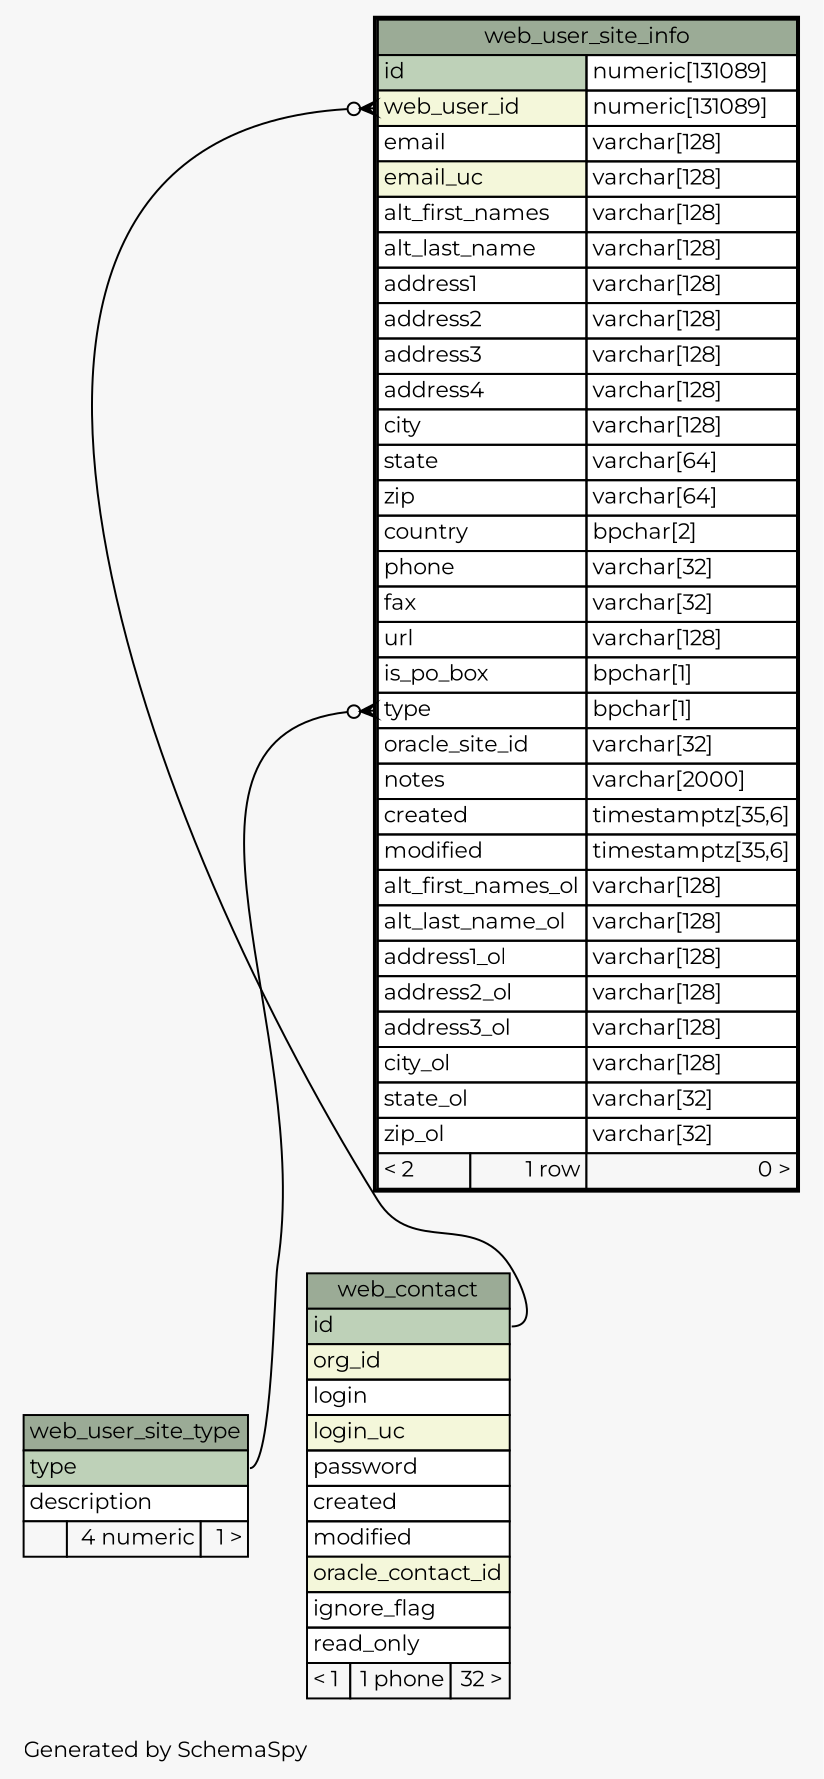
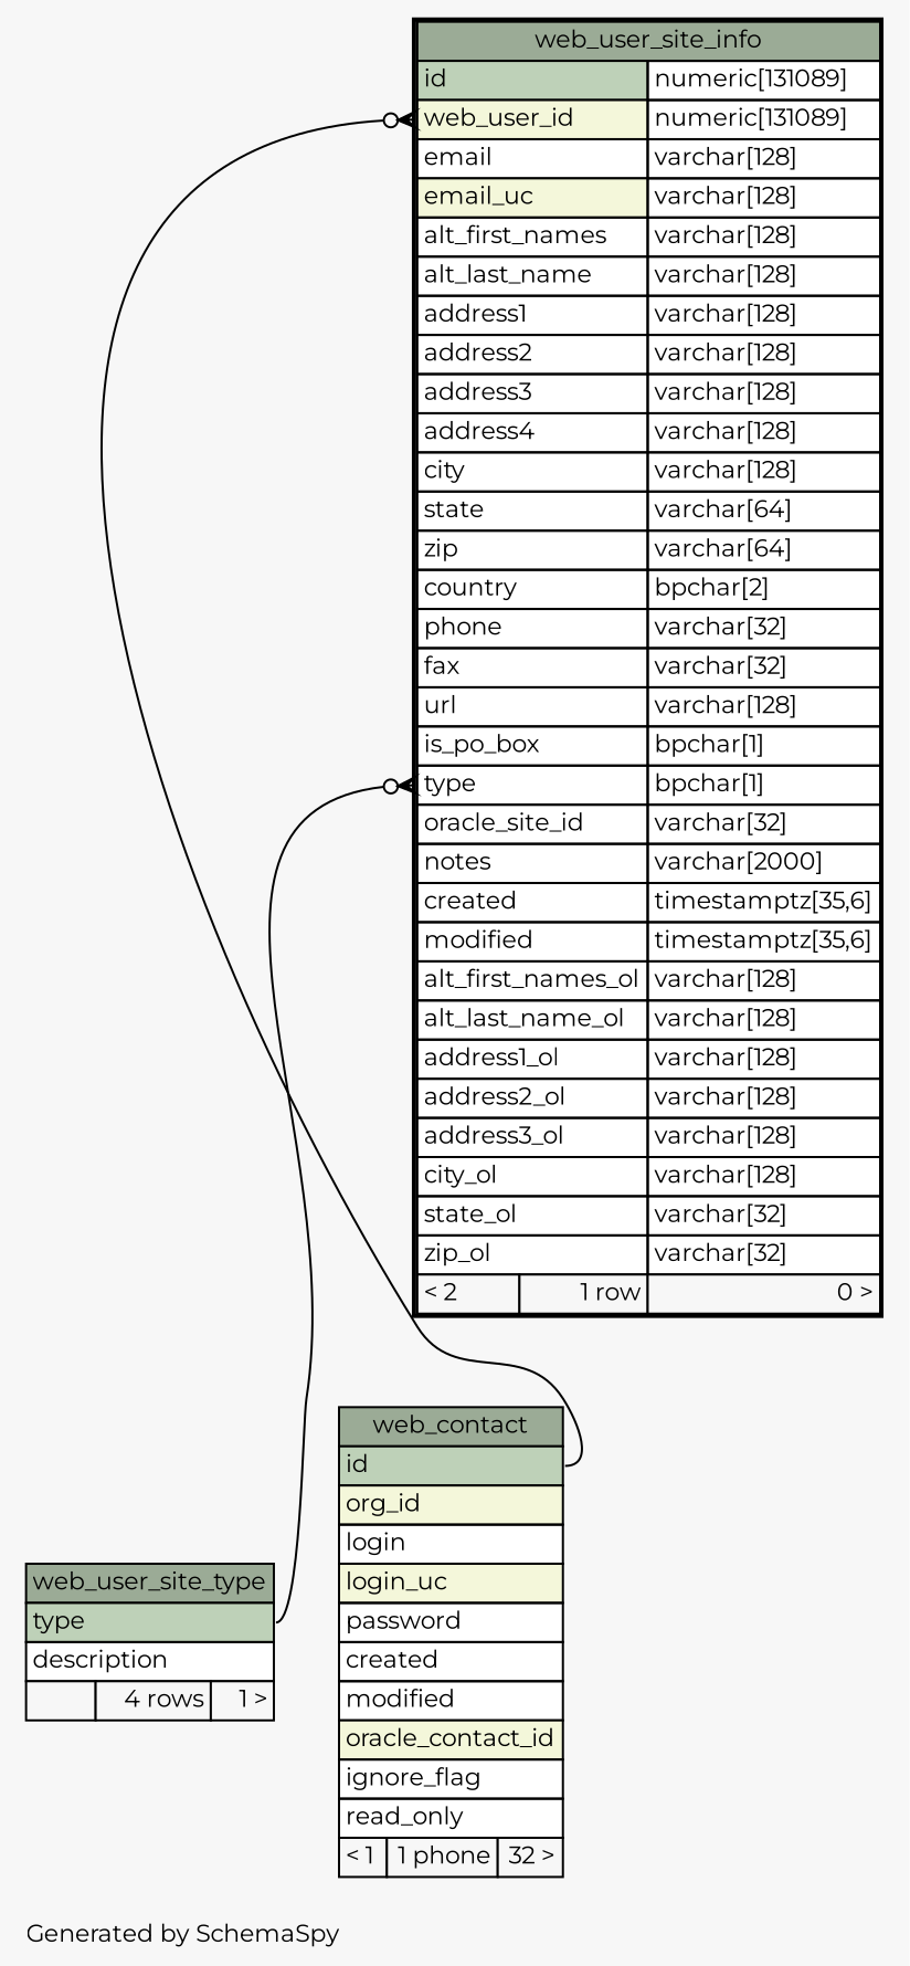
  digraph {
    bgcolor="#f7f7f7"
    fontname=Montserrat
    fontsize=11
    label="\nGenerated by SchemaSpy"
    labeljust=l
    nodesep=0.18
    rankdir=TB
    ranksep=0.46
    node [fontname=Montserrat fontsize=11 shape=plaintext]
    edge [arrowhead=none arrowsize=0.8 arrowtail=crowodot dir=back fontname=Montserrat]
    n1 [label=<     <TABLE BORDER="2" CELLBORDER="1" CELLSPACING="0" BGCOLOR="#ffffff">       <TR><TD COLSPAN="3" BGCOLOR="#9bab96" ALIGN="CENTER">web_user_site_info</TD></TR>       <TR><TD PORT="id" COLSPAN="2" BGCOLOR="#bed1b8" ALIGN="LEFT">id</TD><TD PORT="id.type" ALIGN="LEFT">numeric[131089]</TD></TR>       <TR><TD PORT="web_user_id" COLSPAN="2" BGCOLOR="#f4f7da" ALIGN="LEFT">web_user_id</TD><TD PORT="web_user_id.type" ALIGN="LEFT">numeric[131089]</TD></TR>       <TR><TD PORT="email" COLSPAN="2" ALIGN="LEFT">email</TD><TD PORT="email.type" ALIGN="LEFT">varchar[128]</TD></TR>       <TR><TD PORT="email_uc" COLSPAN="2" BGCOLOR="#f4f7da" ALIGN="LEFT">email_uc</TD><TD PORT="email_uc.type" ALIGN="LEFT">varchar[128]</TD></TR>       <TR><TD PORT="alt_first_names" COLSPAN="2" ALIGN="LEFT">alt_first_names</TD><TD PORT="alt_first_names.type" ALIGN="LEFT">varchar[128]</TD></TR>       <TR><TD PORT="alt_last_name" COLSPAN="2" ALIGN="LEFT">alt_last_name</TD><TD PORT="alt_last_name.type" ALIGN="LEFT">varchar[128]</TD></TR>       <TR><TD PORT="address1" COLSPAN="2" ALIGN="LEFT">address1</TD><TD PORT="address1.type" ALIGN="LEFT">varchar[128]</TD></TR>       <TR><TD PORT="address2" COLSPAN="2" ALIGN="LEFT">address2</TD><TD PORT="address2.type" ALIGN="LEFT">varchar[128]</TD></TR>       <TR><TD PORT="address3" COLSPAN="2" ALIGN="LEFT">address3</TD><TD PORT="address3.type" ALIGN="LEFT">varchar[128]</TD></TR>       <TR><TD PORT="address4" COLSPAN="2" ALIGN="LEFT">address4</TD><TD PORT="address4.type" ALIGN="LEFT">varchar[128]</TD></TR>       <TR><TD PORT="city" COLSPAN="2" ALIGN="LEFT">city</TD><TD PORT="city.type" ALIGN="LEFT">varchar[128]</TD></TR>       <TR><TD PORT="state" COLSPAN="2" ALIGN="LEFT">state</TD><TD PORT="state.type" ALIGN="LEFT">varchar[64]</TD></TR>       <TR><TD PORT="zip" COLSPAN="2" ALIGN="LEFT">zip</TD><TD PORT="zip.type" ALIGN="LEFT">varchar[64]</TD></TR>       <TR><TD PORT="country" COLSPAN="2" ALIGN="LEFT">country</TD><TD PORT="country.type" ALIGN="LEFT">bpchar[2]</TD></TR>       <TR><TD PORT="phone" COLSPAN="2" ALIGN="LEFT">phone</TD><TD PORT="phone.type" ALIGN="LEFT">varchar[32]</TD></TR>       <TR><TD PORT="fax" COLSPAN="2" ALIGN="LEFT">fax</TD><TD PORT="fax.type" ALIGN="LEFT">varchar[32]</TD></TR>       <TR><TD PORT="url" COLSPAN="2" ALIGN="LEFT">url</TD><TD PORT="url.type" ALIGN="LEFT">varchar[128]</TD></TR>       <TR><TD PORT="is_po_box" COLSPAN="2" ALIGN="LEFT">is_po_box</TD><TD PORT="is_po_box.type" ALIGN="LEFT">bpchar[1]</TD></TR>       <TR><TD PORT="type" COLSPAN="2" ALIGN="LEFT">type</TD><TD PORT="type.type" ALIGN="LEFT">bpchar[1]</TD></TR>       <TR><TD PORT="oracle_site_id" COLSPAN="2" ALIGN="LEFT">oracle_site_id</TD><TD PORT="oracle_site_id.type" ALIGN="LEFT">varchar[32]</TD></TR>       <TR><TD PORT="notes" COLSPAN="2" ALIGN="LEFT">notes</TD><TD PORT="notes.type" ALIGN="LEFT">varchar[2000]</TD></TR>       <TR><TD PORT="created" COLSPAN="2" ALIGN="LEFT">created</TD><TD PORT="created.type" ALIGN="LEFT">timestamptz[35,6]</TD></TR>       <TR><TD PORT="modified" COLSPAN="2" ALIGN="LEFT">modified</TD><TD PORT="modified.type" ALIGN="LEFT">timestamptz[35,6]</TD></TR>       <TR><TD PORT="alt_first_names_ol" COLSPAN="2" ALIGN="LEFT">alt_first_names_ol</TD><TD PORT="alt_first_names_ol.type" ALIGN="LEFT">varchar[128]</TD></TR>       <TR><TD PORT="alt_last_name_ol" COLSPAN="2" ALIGN="LEFT">alt_last_name_ol</TD><TD PORT="alt_last_name_ol.type" ALIGN="LEFT">varchar[128]</TD></TR>       <TR><TD PORT="address1_ol" COLSPAN="2" ALIGN="LEFT">address1_ol</TD><TD PORT="address1_ol.type" ALIGN="LEFT">varchar[128]</TD></TR>       <TR><TD PORT="address2_ol" COLSPAN="2" ALIGN="LEFT">address2_ol</TD><TD PORT="address2_ol.type" ALIGN="LEFT">varchar[128]</TD></TR>       <TR><TD PORT="address3_ol" COLSPAN="2" ALIGN="LEFT">address3_ol</TD><TD PORT="address3_ol.type" ALIGN="LEFT">varchar[128]</TD></TR>       <TR><TD PORT="city_ol" COLSPAN="2" ALIGN="LEFT">city_ol</TD><TD PORT="city_ol.type" ALIGN="LEFT">varchar[128]</TD></TR>       <TR><TD PORT="state_ol" COLSPAN="2" ALIGN="LEFT">state_ol</TD><TD PORT="state_ol.type" ALIGN="LEFT">varchar[32]</TD></TR>       <TR><TD PORT="zip_ol" COLSPAN="2" ALIGN="LEFT">zip_ol</TD><TD PORT="zip_ol.type" ALIGN="LEFT">varchar[32]</TD></TR>       <TR><TD ALIGN="LEFT" BGCOLOR="#f7f7f7">&lt; 2</TD><TD ALIGN="RIGHT" BGCOLOR="#f7f7f7">1 row</TD><TD ALIGN="RIGHT" BGCOLOR="#f7f7f7">0 &gt;</TD></TR>     </TABLE>>]
-   n2 [label=<     <TABLE BORDER="0" CELLBORDER="1" CELLSPACING="0" BGCOLOR="#ffffff">       <TR><TD COLSPAN="3" BGCOLOR="#9bab96" ALIGN="CENTER">web_user_site_type</TD></TR>       <TR><TD PORT="type" COLSPAN="3" BGCOLOR="#bed1b8" ALIGN="LEFT">type</TD></TR>       <TR><TD PORT="description" COLSPAN="3" ALIGN="LEFT">description</TD></TR>       <TR><TD ALIGN="LEFT" BGCOLOR="#f7f7f7">  </TD><TD ALIGN="RIGHT" BGCOLOR="#f7f7f7">4 numeric</TD><TD ALIGN="RIGHT" BGCOLOR="#f7f7f7">1 &gt;</TD></TR>     </TABLE>>]
+   n2 [label=<     <TABLE BORDER="0" CELLBORDER="1" CELLSPACING="0" BGCOLOR="#ffffff">       <TR><TD COLSPAN="3" BGCOLOR="#9bab96" ALIGN="CENTER">web_user_site_type</TD></TR>       <TR><TD PORT="type" COLSPAN="3" BGCOLOR="#bed1b8" ALIGN="LEFT">type</TD></TR>       <TR><TD PORT="description" COLSPAN="3" ALIGN="LEFT">description</TD></TR>       <TR><TD ALIGN="LEFT" BGCOLOR="#f7f7f7">  </TD><TD ALIGN="RIGHT" BGCOLOR="#f7f7f7">4 rows</TD><TD ALIGN="RIGHT" BGCOLOR="#f7f7f7">1 &gt;</TD></TR>     </TABLE>>]
    n3 [label=<     <TABLE BORDER="0" CELLBORDER="1" CELLSPACING="0" BGCOLOR="#ffffff">       <TR><TD COLSPAN="3" BGCOLOR="#9bab96" ALIGN="CENTER">web_contact</TD></TR>       <TR><TD PORT="id" COLSPAN="3" BGCOLOR="#bed1b8" ALIGN="LEFT">id</TD></TR>       <TR><TD PORT="org_id" COLSPAN="3" BGCOLOR="#f4f7da" ALIGN="LEFT">org_id</TD></TR>       <TR><TD PORT="login" COLSPAN="3" ALIGN="LEFT">login</TD></TR>       <TR><TD PORT="login_uc" COLSPAN="3" BGCOLOR="#f4f7da" ALIGN="LEFT">login_uc</TD></TR>       <TR><TD PORT="password" COLSPAN="3" ALIGN="LEFT">password</TD></TR>       <TR><TD PORT="created" COLSPAN="3" ALIGN="LEFT">created</TD></TR>       <TR><TD PORT="modified" COLSPAN="3" ALIGN="LEFT">modified</TD></TR>       <TR><TD PORT="oracle_contact_id" COLSPAN="3" BGCOLOR="#f4f7da" ALIGN="LEFT">oracle_contact_id</TD></TR>       <TR><TD PORT="ignore_flag" COLSPAN="3" ALIGN="LEFT">ignore_flag</TD></TR>       <TR><TD PORT="read_only" COLSPAN="3" ALIGN="LEFT">read_only</TD></TR>       <TR><TD ALIGN="LEFT" BGCOLOR="#f7f7f7">&lt; 1</TD><TD ALIGN="RIGHT" BGCOLOR="#f7f7f7">1 phone</TD><TD ALIGN="RIGHT" BGCOLOR="#f7f7f7">32 &gt;</TD></TR>     </TABLE>>]
    n1 -> n2 [headport="type:e" tailport="type:w"]
    n1 -> n3 [headport="id:e" tailport="web_user_id:w"]
  }
